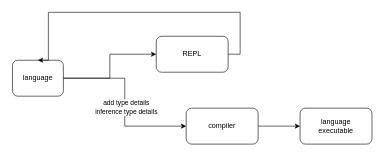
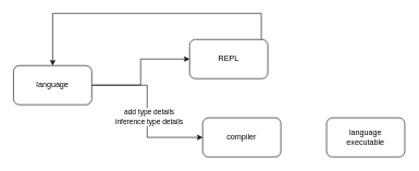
  <mxCell id="0" />
  <mxCell id="1" parent="0" />
  <mxCell id="2" style="edgeStyle=orthogonalEdgeStyle;rounded=0;orthogonalLoop=1;jettySize=auto;html=1;exitX=1;exitY=0.5;exitDx=0;exitDy=0;entryX=0;entryY=0.5;entryDx=0;entryDy=0;" edge="1" parent="1" source="5" target="7"><mxGeometry relative="1" as="geometry" /></mxCell>
  <mxCell id="3" style="edgeStyle=orthogonalEdgeStyle;rounded=0;orthogonalLoop=1;jettySize=auto;html=1;exitX=1;exitY=0.5;exitDx=0;exitDy=0;entryX=0;entryY=0.5;entryDx=0;entryDy=0;" edge="1" parent="1" source="5" target="9"><mxGeometry relative="1" as="geometry" /></mxCell>
  <mxCell id="4" value="add type details&lt;br&gt;inference type details" style="edgeLabel;html=1;align=center;verticalAlign=middle;resizable=0;points=[];" vertex="1" connectable="0" parent="3"><mxGeometry x="0.06" y="2" relative="1" as="geometry"><mxPoint as="offset" /></mxGeometry></mxCell>
- <mxCell id="5" value="language" style="rounded=1;whiteSpace=wrap;html=1;" vertex="1" parent="1"><mxGeometry x="20" y="100" width="85" height="60" as="geometry" /></mxCell>
+ <mxCell id="5" value="language" style="rounded=1;whiteSpace=wrap;html=1;" vertex="1" parent="1"><mxGeometry x="20" y="100" width="120" height="60" as="geometry" /></mxCell>
  <mxCell id="6" style="edgeStyle=orthogonalEdgeStyle;rounded=0;orthogonalLoop=1;jettySize=auto;html=1;exitX=1;exitY=0.5;exitDx=0;exitDy=0;entryX=0.5;entryY=0;entryDx=0;entryDy=0;" edge="1" parent="1" source="7" target="5"><mxGeometry relative="1" as="geometry"><Array as="points"><mxPoint x="400" y="90" /><mxPoint x="400" y="20" /><mxPoint x="80" y="20" /></Array></mxGeometry></mxCell>
- <mxCell id="7" value="REPL" style="rounded=1;whiteSpace=wrap;html=1;" vertex="1" parent="1"><mxGeometry x="260" y="60" width="120" height="60" as="geometry" /></mxCell>
- <mxCell id="8" style="edgeStyle=orthogonalEdgeStyle;rounded=0;orthogonalLoop=1;jettySize=auto;html=1;exitX=1;exitY=0.5;exitDx=0;exitDy=0;" edge="1" parent="1" source="9" target="10"><mxGeometry relative="1" as="geometry" /></mxCell>
+ <mxCell id="7" value="REPL" style="rounded=1;whiteSpace=wrap;html=1;" vertex="1" parent="1"><mxGeometry x="290" y="60" width="120" height="60" as="geometry" /></mxCell>
  <mxCell id="9" value="compiler" style="rounded=1;whiteSpace=wrap;html=1;" vertex="1" parent="1"><mxGeometry x="310" y="180" width="120" height="60" as="geometry" /></mxCell>
  <mxCell id="10" value="language&lt;br&gt;executable" style="rounded=1;whiteSpace=wrap;html=1;" vertex="1" parent="1"><mxGeometry x="500" y="180" width="120" height="60" as="geometry" /></mxCell>
